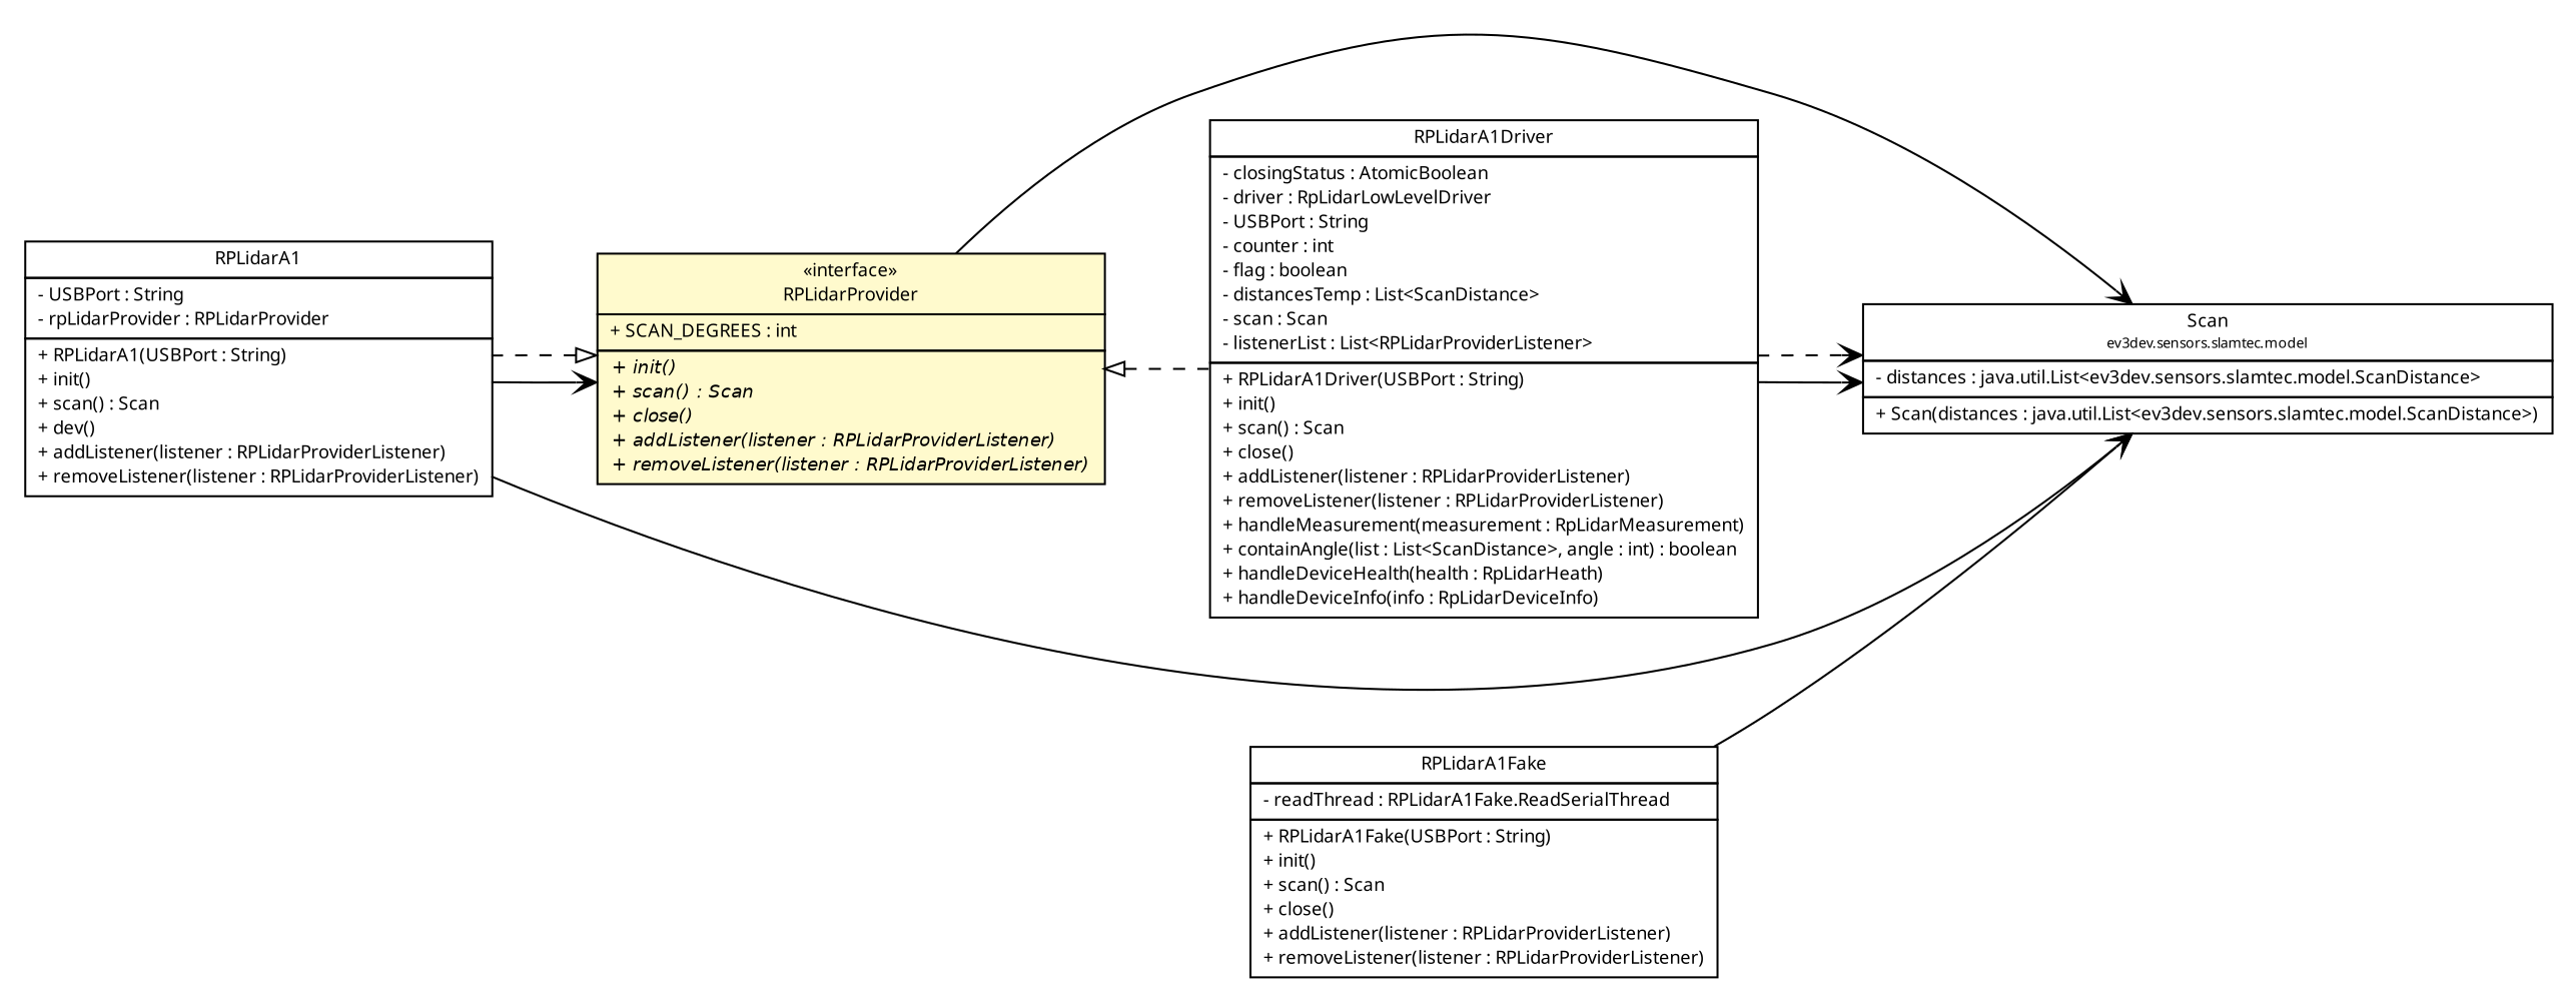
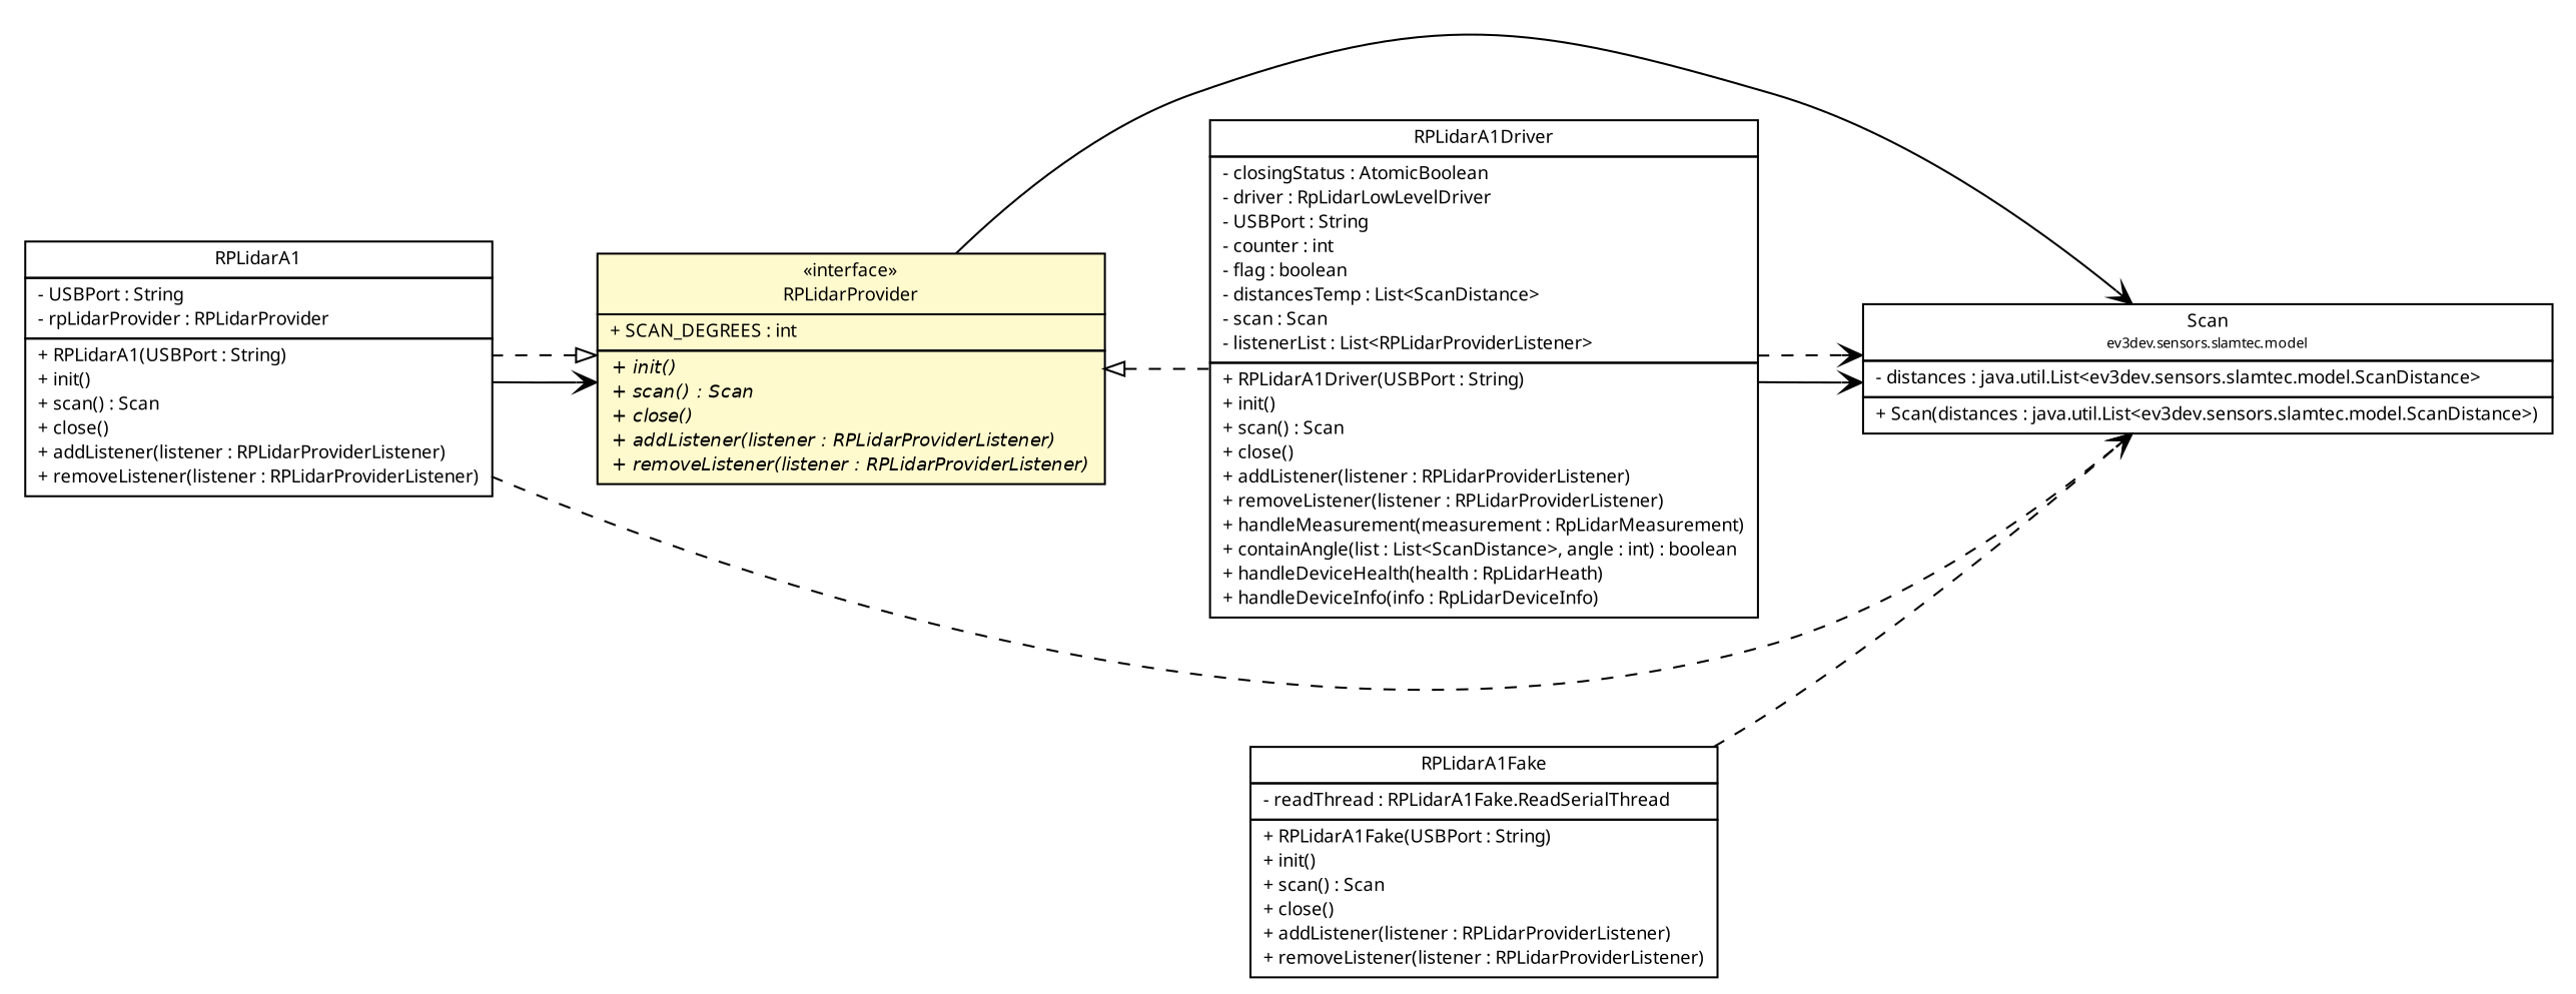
  digraph {
    fontname="Noto Sans"
    nodesep=0.25
    rankdir=LR
    ranksep=0.5
    node [fontcolor=black fontname="Noto Sans" fontsize=9.0 shape=plaintext]
    edge [arrowhead=open color=black fontcolor=black fontname="Noto Sans" fontsize=10.0 headport=p labelfontname=Helvetica labelfontsize=10 tailport=p style=dashed]
-   n1 [label=<<table title="ev3dev.sensors.slamtec.RPLidarA1" border="0" cellborder="1" cellspacing="0" cellpadding="2" port="p" href="./RPLidarA1.html"> 		<tr><td><table border="0" cellspacing="0" cellpadding="1"> <tr><td align="center" balign="center"> RPLidarA1 </td></tr> 		</table></td></tr> 		<tr><td><table border="0" cellspacing="0" cellpadding="1"> <tr><td align="left" balign="left"> - USBPort : String </td></tr> <tr><td align="left" balign="left"> - rpLidarProvider : RPLidarProvider </td></tr> 		</table></td></tr> 		<tr><td><table border="0" cellspacing="0" cellpadding="1"> <tr><td align="left" balign="left"> + RPLidarA1(USBPort : String) </td></tr> <tr><td align="left" balign="left"> + init() </td></tr> <tr><td align="left" balign="left"> + scan() : Scan </td></tr> <tr><td align="left" balign="left"> + dev() </td></tr> <tr><td align="left" balign="left"> + addListener(listener : RPLidarProviderListener) </td></tr> <tr><td align="left" balign="left"> + removeListener(listener : RPLidarProviderListener) </td></tr> 		</table></td></tr> 		</table>>]
+   n1 [label=<<table title="ev3dev.sensors.slamtec.RPLidarA1" border="0" cellborder="1" cellspacing="0" cellpadding="2" port="p" href="./RPLidarA1.html"> 		<tr><td><table border="0" cellspacing="0" cellpadding="1"> <tr><td align="center" balign="center"> RPLidarA1 </td></tr> 		</table></td></tr> 		<tr><td><table border="0" cellspacing="0" cellpadding="1"> <tr><td align="left" balign="left"> - USBPort : String </td></tr> <tr><td align="left" balign="left"> - rpLidarProvider : RPLidarProvider </td></tr> 		</table></td></tr> 		<tr><td><table border="0" cellspacing="0" cellpadding="1"> <tr><td align="left" balign="left"> + RPLidarA1(USBPort : String) </td></tr> <tr><td align="left" balign="left"> + init() </td></tr> <tr><td align="left" balign="left"> + scan() : Scan </td></tr> <tr><td align="left" balign="left"> + close() </td></tr> <tr><td align="left" balign="left"> + addListener(listener : RPLidarProviderListener) </td></tr> <tr><td align="left" balign="left"> + removeListener(listener : RPLidarProviderListener) </td></tr> 		</table></td></tr> 		</table>>]
    n2 [label=<<table title="ev3dev.sensors.slamtec.RPLidarProvider" border="0" cellborder="1" cellspacing="0" cellpadding="2" port="p" bgcolor="lemonChiffon" href="./RPLidarProvider.html"> 		<tr><td><table border="0" cellspacing="0" cellpadding="1"> <tr><td align="center" balign="center"> &#171;interface&#187; </td></tr> <tr><td align="center" balign="center"> RPLidarProvider </td></tr> 		</table></td></tr> 		<tr><td><table border="0" cellspacing="0" cellpadding="1"> <tr><td align="left" balign="left"> + SCAN_DEGREES : int </td></tr> 		</table></td></tr> 		<tr><td><table border="0" cellspacing="0" cellpadding="1"> <tr><td align="left" balign="left"><font face="Helvetica-Oblique" point-size="9.0"> + init() </font></td></tr> <tr><td align="left" balign="left"><font face="Helvetica-Oblique" point-size="9.0"> + scan() : Scan </font></td></tr> <tr><td align="left" balign="left"><font face="Helvetica-Oblique" point-size="9.0"> + close() </font></td></tr> <tr><td align="left" balign="left"><font face="Helvetica-Oblique" point-size="9.0"> + addListener(listener : RPLidarProviderListener) </font></td></tr> <tr><td align="left" balign="left"><font face="Helvetica-Oblique" point-size="9.0"> + removeListener(listener : RPLidarProviderListener) </font></td></tr> 		</table></td></tr> 		</table>>]
    n3 [label=<<table title="ev3dev.sensors.slamtec.model.Scan" border="0" cellborder="1" cellspacing="0" cellpadding="2" port="p" href="./model/Scan.html"> 		<tr><td><table border="0" cellspacing="0" cellpadding="1"> <tr><td align="center" balign="center"> Scan </td></tr> <tr><td align="center" balign="center"><font point-size="7.0"> ev3dev.sensors.slamtec.model </font></td></tr> 		</table></td></tr> 		<tr><td><table border="0" cellspacing="0" cellpadding="1"> <tr><td align="left" balign="left"> - distances : java.util.List&lt;ev3dev.sensors.slamtec.model.ScanDistance&gt; </td></tr> 		</table></td></tr> 		<tr><td><table border="0" cellspacing="0" cellpadding="1"> <tr><td align="left" balign="left"> + Scan(distances : java.util.List&lt;ev3dev.sensors.slamtec.model.ScanDistance&gt;) </td></tr> 		</table></td></tr> 		</table>>]
    n4 [label=<<table title="ev3dev.sensors.slamtec.RPLidarA1Driver" border="0" cellborder="1" cellspacing="0" cellpadding="2" port="p" href="./RPLidarA1Driver.html"> 		<tr><td><table border="0" cellspacing="0" cellpadding="1"> <tr><td align="center" balign="center"> RPLidarA1Driver </td></tr> 		</table></td></tr> 		<tr><td><table border="0" cellspacing="0" cellpadding="1"> <tr><td align="left" balign="left"> - closingStatus : AtomicBoolean </td></tr> <tr><td align="left" balign="left"> - driver : RpLidarLowLevelDriver </td></tr> <tr><td align="left" balign="left"> - USBPort : String </td></tr> <tr><td align="left" balign="left"> - counter : int </td></tr> <tr><td align="left" balign="left"> - flag : boolean </td></tr> <tr><td align="left" balign="left"> - distancesTemp : List&lt;ScanDistance&gt; </td></tr> <tr><td align="left" balign="left"> - scan : Scan </td></tr> <tr><td align="left" balign="left"> - listenerList : List&lt;RPLidarProviderListener&gt; </td></tr> 		</table></td></tr> 		<tr><td><table border="0" cellspacing="0" cellpadding="1"> <tr><td align="left" balign="left"> + RPLidarA1Driver(USBPort : String) </td></tr> <tr><td align="left" balign="left"> + init() </td></tr> <tr><td align="left" balign="left"> + scan() : Scan </td></tr> <tr><td align="left" balign="left"> + close() </td></tr> <tr><td align="left" balign="left"> + addListener(listener : RPLidarProviderListener) </td></tr> <tr><td align="left" balign="left"> + removeListener(listener : RPLidarProviderListener) </td></tr> <tr><td align="left" balign="left"> + handleMeasurement(measurement : RpLidarMeasurement) </td></tr> <tr><td align="left" balign="left"> + containAngle(list : List&lt;ScanDistance&gt;, angle : int) : boolean </td></tr> <tr><td align="left" balign="left"> + handleDeviceHealth(health : RpLidarHeath) </td></tr> <tr><td align="left" balign="left"> + handleDeviceInfo(info : RpLidarDeviceInfo) </td></tr> 		</table></td></tr> 		</table>>]
    n5 [label=<<table title="ev3dev.sensors.slamtec.RPLidarA1Fake" border="0" cellborder="1" cellspacing="0" cellpadding="2" port="p" href="./RPLidarA1Fake.html"> 		<tr><td><table border="0" cellspacing="0" cellpadding="1"> <tr><td align="center" balign="center"> RPLidarA1Fake </td></tr> 		</table></td></tr> 		<tr><td><table border="0" cellspacing="0" cellpadding="1"> <tr><td align="left" balign="left"> - readThread : RPLidarA1Fake.ReadSerialThread </td></tr> 		</table></td></tr> 		<tr><td><table border="0" cellspacing="0" cellpadding="1"> <tr><td align="left" balign="left"> + RPLidarA1Fake(USBPort : String) </td></tr> <tr><td align="left" balign="left"> + init() </td></tr> <tr><td align="left" balign="left"> + scan() : Scan </td></tr> <tr><td align="left" balign="left"> + close() </td></tr> <tr><td align="left" balign="left"> + addListener(listener : RPLidarProviderListener) </td></tr> <tr><td align="left" balign="left"> + removeListener(listener : RPLidarProviderListener) </td></tr> 		</table></td></tr> 		</table>>]
    n1 -> n2 [style=""]
-   n1 -> n3 [style=solid]
+   n1 -> n3
    n2 -> n1 [arrowtail=empty dir=back fontsize=10 arrowhead="" color="" fontcolor=""]
    n2 -> n3 [style=solid]
    n2 -> n4 [arrowtail=empty dir=back fontsize=10 arrowhead="" color="" fontcolor=""]
    n4 -> n3 [style=""]
    n4 -> n3
-   n5 -> n3 [style=solid]
+   n5 -> n3
  }
